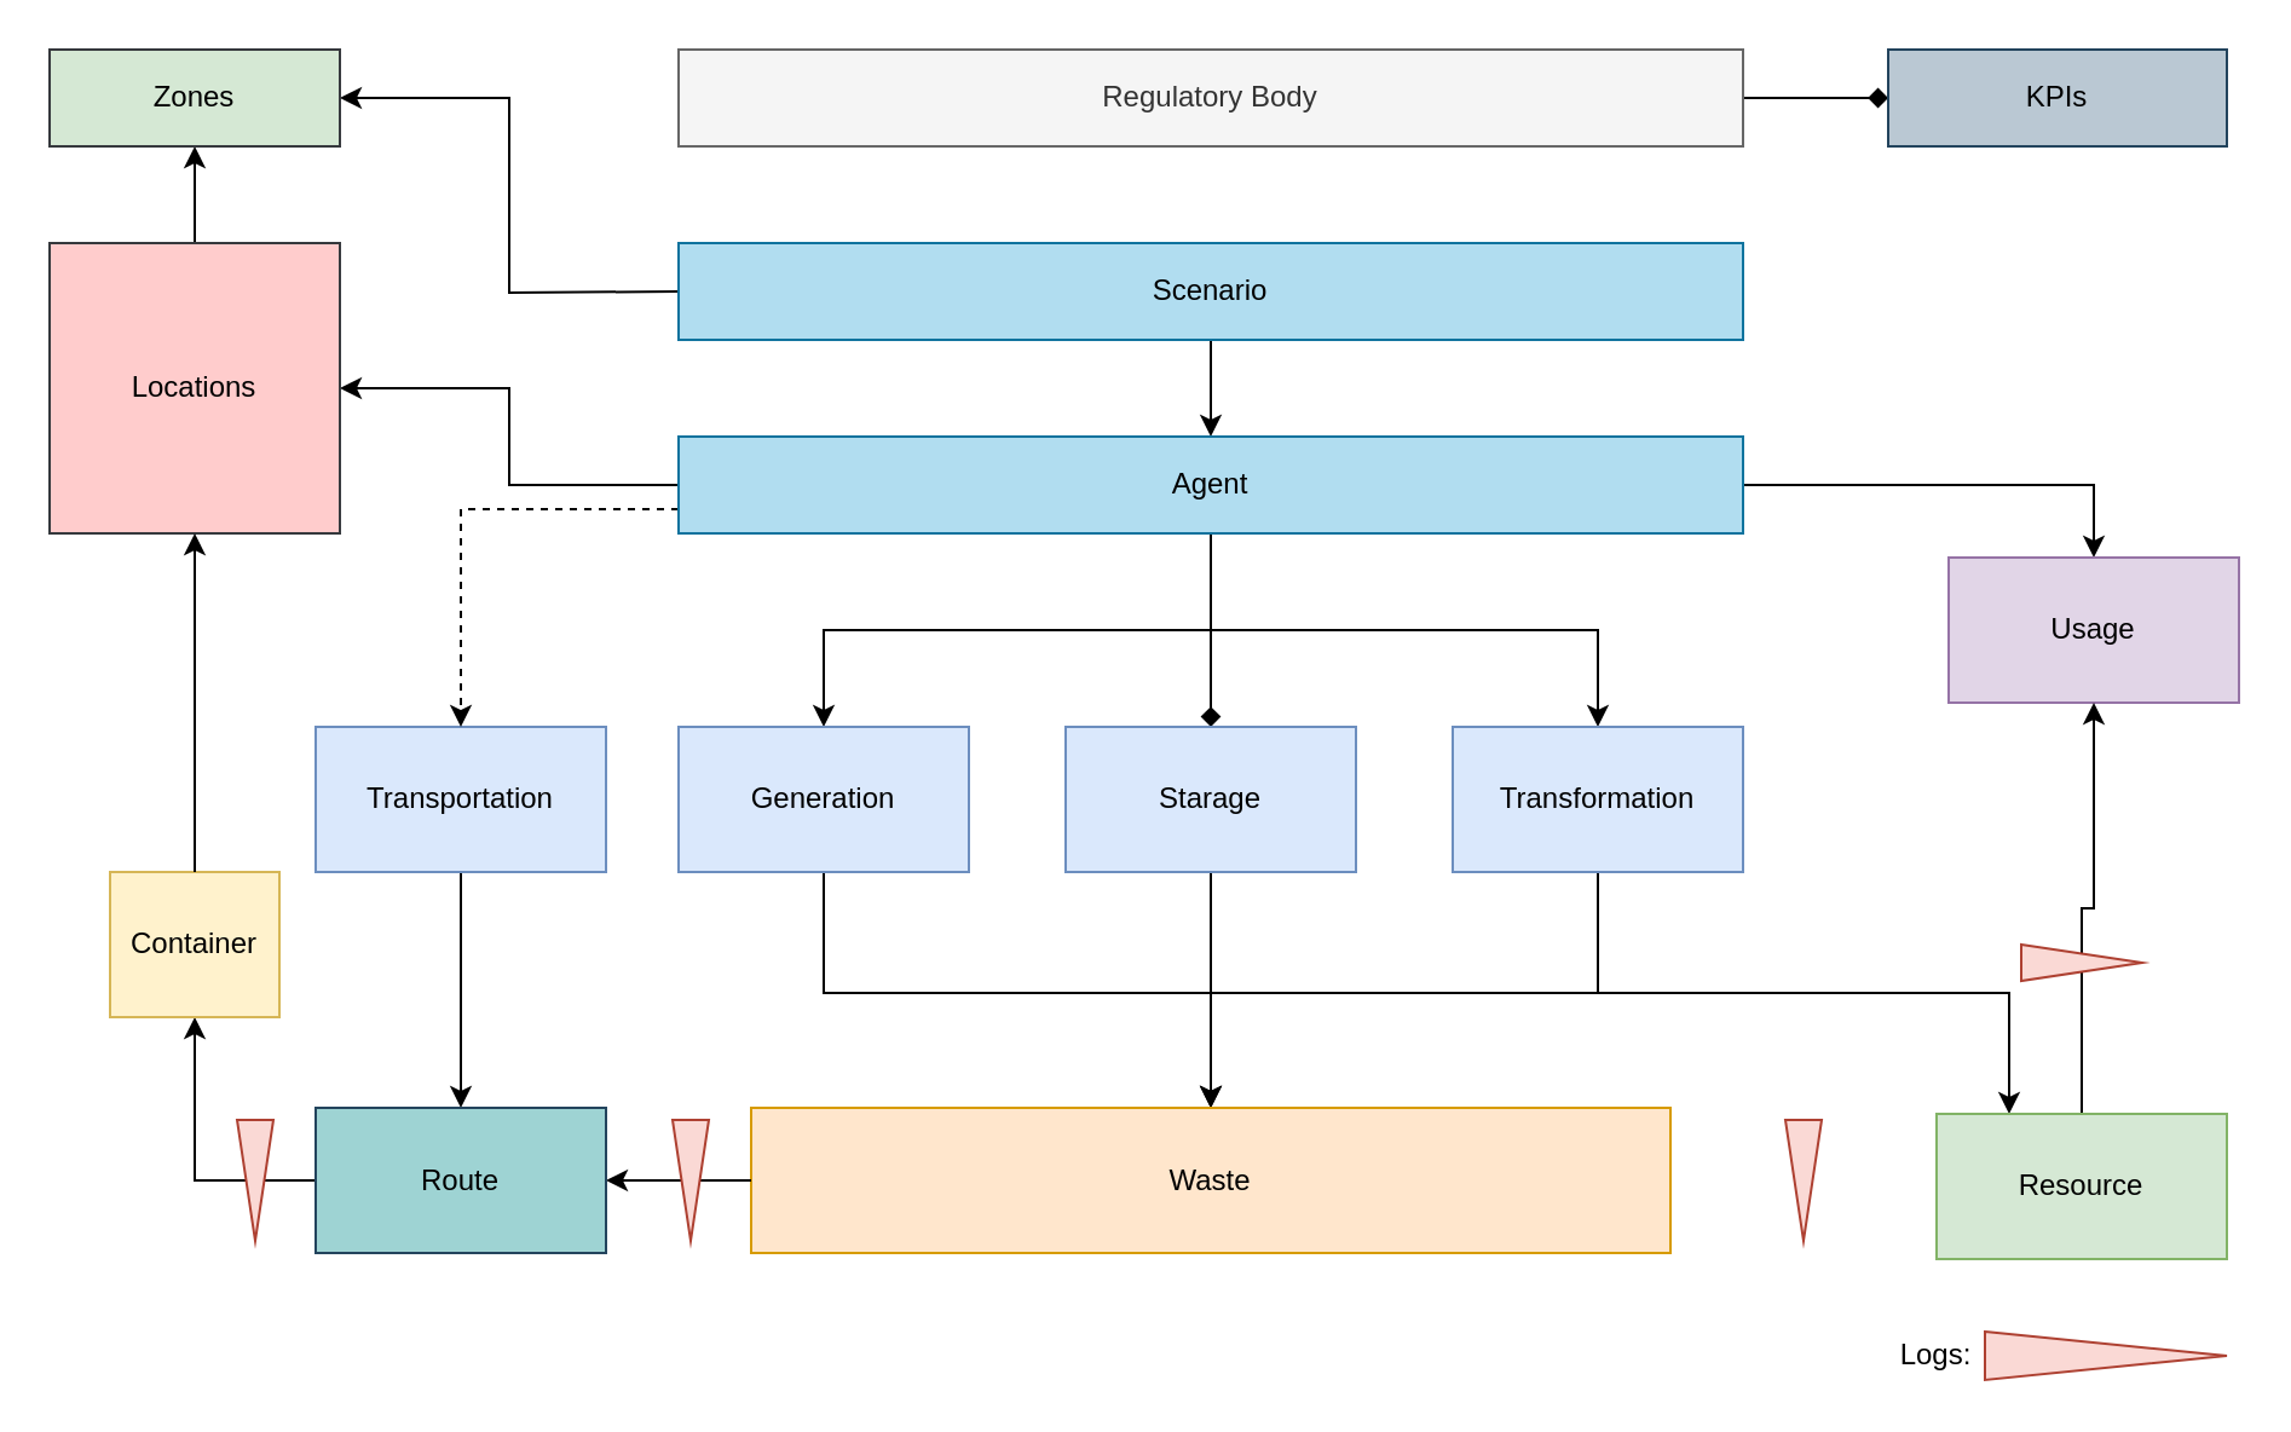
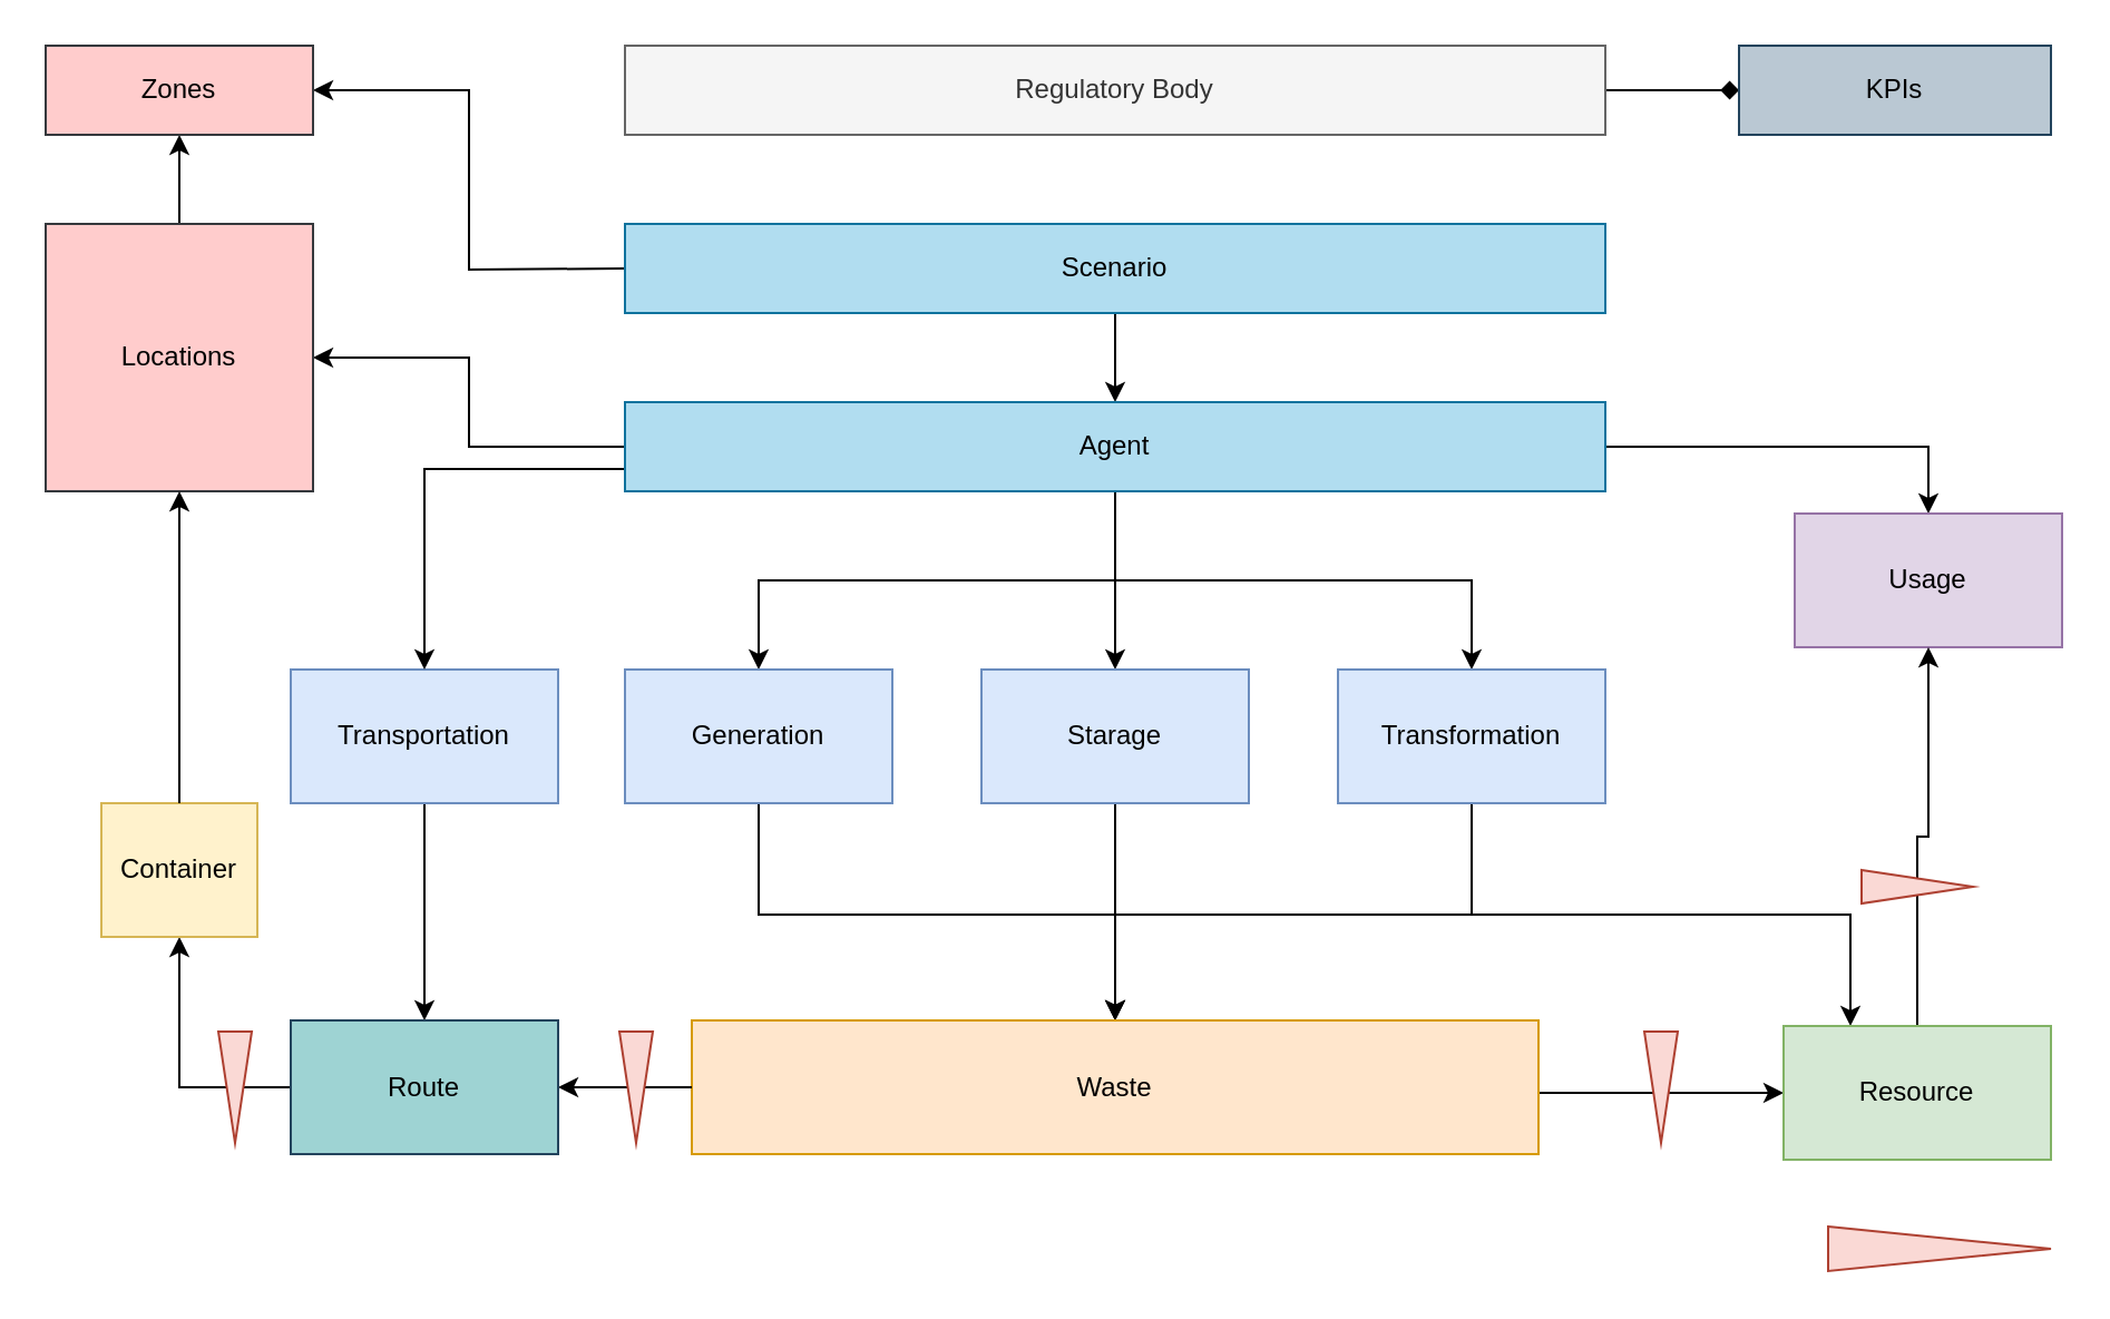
  <mxCell id="0" />
  <mxCell id="1" parent="0" />
  <mxCell id="2" style="edgeStyle=orthogonalEdgeStyle;rounded=0;orthogonalLoop=1;jettySize=auto;html=1;exitX=1;exitY=0.5;exitDx=0;exitDy=0;endArrow=diamond;" parent="1" source="3" target="4" edge="1"><mxGeometry relative="1" as="geometry" /></mxCell>
  <mxCell id="3" value="Regulatory Body" style="rounded=0;whiteSpace=wrap;html=1;fillColor=#f5f5f5;strokeColor=#666666;fontColor=#333333;" parent="1" vertex="1"><mxGeometry x="280" y="20" width="440" height="40" as="geometry" /></mxCell>
  <mxCell id="4" value="KPIs" style="rounded=0;whiteSpace=wrap;html=1;fillColor=#bac8d3;strokeColor=#23445d;" parent="1" vertex="1"><mxGeometry x="780" y="20" width="140" height="40" as="geometry" /></mxCell>
  <mxCell id="5" style="edgeStyle=orthogonalEdgeStyle;rounded=0;orthogonalLoop=1;jettySize=auto;html=1;" parent="1" source="6" target="33" edge="1"><mxGeometry relative="1" as="geometry" /></mxCell>
  <mxCell id="6" value="Transportation" style="rounded=0;whiteSpace=wrap;html=1;fillColor=#dae8fc;strokeColor=#6c8ebf;" parent="1" vertex="1"><mxGeometry x="130" y="300" width="120" height="60" as="geometry" /></mxCell>
  <mxCell id="7" style="edgeStyle=orthogonalEdgeStyle;rounded=0;orthogonalLoop=1;jettySize=auto;html=1;exitX=0.5;exitY=1;exitDx=0;exitDy=0;entryX=0.5;entryY=0;entryDx=0;entryDy=0;" parent="1" source="30" target="19" edge="1"><mxGeometry relative="1" as="geometry" /></mxCell>
- <mxCell id="8" style="edgeStyle=orthogonalEdgeStyle;rounded=0;orthogonalLoop=1;jettySize=auto;html=1;exitX=0.5;exitY=1;exitDx=0;exitDy=0;endArrow=diamond;" parent="1" source="30" target="17" edge="1"><mxGeometry relative="1" as="geometry" /></mxCell>
+ <mxCell id="8" style="edgeStyle=orthogonalEdgeStyle;rounded=0;orthogonalLoop=1;jettySize=auto;html=1;exitX=0.5;exitY=1;exitDx=0;exitDy=0;" parent="1" source="30" target="17" edge="1"><mxGeometry relative="1" as="geometry" /></mxCell>
  <mxCell id="9" style="edgeStyle=orthogonalEdgeStyle;rounded=0;orthogonalLoop=1;jettySize=auto;html=1;exitX=0.5;exitY=1;exitDx=0;exitDy=0;" parent="1" source="30" target="15" edge="1"><mxGeometry relative="1" as="geometry" /></mxCell>
  <mxCell id="10" style="edgeStyle=orthogonalEdgeStyle;rounded=0;orthogonalLoop=1;jettySize=auto;html=1;exitX=1;exitY=0.5;exitDx=0;exitDy=0;" parent="1" source="30" target="20" edge="1"><mxGeometry relative="1" as="geometry" /></mxCell>
  <mxCell id="11" style="edgeStyle=orthogonalEdgeStyle;rounded=0;orthogonalLoop=1;jettySize=auto;html=1;exitX=0.5;exitY=1;exitDx=0;exitDy=0;entryX=0.5;entryY=0;entryDx=0;entryDy=0;" parent="1" source="42" target="30" edge="1"><mxGeometry relative="1" as="geometry"><mxPoint x="500" y="140" as="sourcePoint" /></mxGeometry></mxCell>
  <mxCell id="12" style="edgeStyle=orthogonalEdgeStyle;rounded=0;orthogonalLoop=1;jettySize=auto;html=1;entryX=1;entryY=0.5;entryDx=0;entryDy=0;" parent="1" target="41" edge="1"><mxGeometry relative="1" as="geometry"><mxPoint x="280" y="120" as="sourcePoint" /></mxGeometry></mxCell>
  <mxCell id="13" style="edgeStyle=orthogonalEdgeStyle;rounded=0;orthogonalLoop=1;jettySize=auto;html=1;entryX=0.25;entryY=0;entryDx=0;entryDy=0;" parent="1" source="15" target="25" edge="1"><mxGeometry relative="1" as="geometry"><Array as="points"><mxPoint x="660" y="410" /><mxPoint x="830" y="410" /></Array></mxGeometry></mxCell>
  <mxCell id="14" style="edgeStyle=orthogonalEdgeStyle;rounded=0;orthogonalLoop=1;jettySize=auto;html=1;entryX=0.5;entryY=0;entryDx=0;entryDy=0;" parent="1" source="15" target="23" edge="1"><mxGeometry relative="1" as="geometry"><Array as="points"><mxPoint x="660" y="410" /><mxPoint x="500" y="410" /></Array></mxGeometry></mxCell>
  <mxCell id="15" value="Transformation" style="rounded=0;whiteSpace=wrap;html=1;fillColor=#dae8fc;strokeColor=#6c8ebf;" parent="1" vertex="1"><mxGeometry x="600" y="300" width="120" height="60" as="geometry" /></mxCell>
  <mxCell id="16" style="edgeStyle=orthogonalEdgeStyle;rounded=0;orthogonalLoop=1;jettySize=auto;html=1;entryX=0.5;entryY=0;entryDx=0;entryDy=0;" parent="1" source="17" target="23" edge="1"><mxGeometry relative="1" as="geometry" /></mxCell>
  <mxCell id="17" value="Starage" style="rounded=0;whiteSpace=wrap;html=1;fillColor=#dae8fc;strokeColor=#6c8ebf;" parent="1" vertex="1"><mxGeometry x="440" y="300" width="120" height="60" as="geometry" /></mxCell>
  <mxCell id="18" style="edgeStyle=orthogonalEdgeStyle;rounded=0;orthogonalLoop=1;jettySize=auto;html=1;entryX=0.5;entryY=0;entryDx=0;entryDy=0;" parent="1" source="19" target="23" edge="1"><mxGeometry relative="1" as="geometry"><Array as="points"><mxPoint x="340" y="410" /><mxPoint x="500" y="410" /></Array></mxGeometry></mxCell>
  <mxCell id="19" value="Generation" style="rounded=0;whiteSpace=wrap;html=1;fillColor=#dae8fc;strokeColor=#6c8ebf;" parent="1" vertex="1"><mxGeometry x="280" y="300" width="120" height="60" as="geometry" /></mxCell>
  <mxCell id="20" value="Usage" style="rounded=0;whiteSpace=wrap;html=1;fillColor=#e1d5e7;strokeColor=#9673a6;" parent="1" vertex="1"><mxGeometry x="805" y="230" width="120" height="60" as="geometry" /></mxCell>
+ <mxCell id="21" style="edgeStyle=orthogonalEdgeStyle;rounded=0;orthogonalLoop=1;jettySize=auto;html=1;entryX=0;entryY=0.5;entryDx=0;entryDy=0;" parent="1" source="23" target="25" edge="1"><mxGeometry relative="1" as="geometry"><Array as="points"><mxPoint x="790" y="490" /><mxPoint x="790" y="490" /></Array></mxGeometry></mxCell>
  <mxCell id="22" style="edgeStyle=orthogonalEdgeStyle;rounded=0;orthogonalLoop=1;jettySize=auto;html=1;exitX=0;exitY=0.5;exitDx=0;exitDy=0;" parent="1" source="33" target="27" edge="1"><mxGeometry relative="1" as="geometry" /></mxCell>
  <mxCell id="23" value="Waste" style="rounded=0;whiteSpace=wrap;html=1;fillColor=#ffe6cc;strokeColor=#d79b00;" parent="1" vertex="1"><mxGeometry x="310" y="457.5" width="380" height="60" as="geometry" /></mxCell>
  <mxCell id="24" style="edgeStyle=orthogonalEdgeStyle;rounded=0;orthogonalLoop=1;jettySize=auto;html=1;" parent="1" source="25" target="20" edge="1"><mxGeometry relative="1" as="geometry" /></mxCell>
  <mxCell id="25" value="Resource" style="rounded=0;whiteSpace=wrap;html=1;fillColor=#d5e8d4;strokeColor=#82b366;" parent="1" vertex="1"><mxGeometry x="800" y="460" width="120" height="60" as="geometry" /></mxCell>
  <mxCell id="26" style="edgeStyle=orthogonalEdgeStyle;rounded=0;orthogonalLoop=1;jettySize=auto;html=1;entryX=1;entryY=0.5;entryDx=0;entryDy=0;" parent="1" source="23" target="33" edge="1"><mxGeometry relative="1" as="geometry" /></mxCell>
  <mxCell id="27" value="Container" style="rounded=0;whiteSpace=wrap;html=1;fillColor=#fff2cc;strokeColor=#d6b656;" parent="1" vertex="1"><mxGeometry x="45" y="360" width="70" height="60" as="geometry" /></mxCell>
- <mxCell id="28" style="edgeStyle=orthogonalEdgeStyle;rounded=0;orthogonalLoop=1;jettySize=auto;html=1;exitX=0;exitY=0.75;exitDx=0;exitDy=0;entryX=0.5;entryY=0;entryDx=0;entryDy=0;dashed=1;" parent="1" source="30" target="6" edge="1"><mxGeometry relative="1" as="geometry" /></mxCell>
+ <mxCell id="28" style="edgeStyle=orthogonalEdgeStyle;rounded=0;orthogonalLoop=1;jettySize=auto;html=1;exitX=0;exitY=0.75;exitDx=0;exitDy=0;entryX=0.5;entryY=0;entryDx=0;entryDy=0;" parent="1" source="30" target="6" edge="1"><mxGeometry relative="1" as="geometry" /></mxCell>
  <mxCell id="29" style="edgeStyle=orthogonalEdgeStyle;rounded=0;orthogonalLoop=1;jettySize=auto;html=1;entryX=1;entryY=0.5;entryDx=0;entryDy=0;" parent="1" source="30" target="35" edge="1"><mxGeometry relative="1" as="geometry" /></mxCell>
  <mxCell id="30" value="Agent" style="rounded=0;whiteSpace=wrap;html=1;fillColor=#b1ddf0;strokeColor=#10739e;" parent="1" vertex="1"><mxGeometry x="280" y="180" width="440" height="40" as="geometry" /></mxCell>
  <mxCell id="31" value="" style="triangle;whiteSpace=wrap;html=1;fillColor=#fad9d5;strokeColor=#ae4132;" parent="1" vertex="1"><mxGeometry x="820" y="550" width="100" height="20" as="geometry" /></mxCell>
- <mxCell id="32" value="Logs:" style="text;html=1;strokeColor=none;fillColor=none;align=center;verticalAlign=middle;whiteSpace=wrap;rounded=0;" parent="1" vertex="1"><mxGeometry x="780" y="550" width="40" height="20" as="geometry" /></mxCell>
  <mxCell id="33" value="Route" style="rounded=0;whiteSpace=wrap;html=1;strokeColor=#23445d;fillColor=#9ED3D3;" parent="1" vertex="1"><mxGeometry x="130" y="457.5" width="120" height="60" as="geometry" /></mxCell>
  <mxCell id="34" style="edgeStyle=orthogonalEdgeStyle;rounded=0;orthogonalLoop=1;jettySize=auto;html=1;entryX=0.5;entryY=1;entryDx=0;entryDy=0;" parent="1" source="35" target="41" edge="1"><mxGeometry relative="1" as="geometry" /></mxCell>
  <mxCell id="35" value="Locations" style="rounded=0;whiteSpace=wrap;html=1;fillColor=#ffcccc;strokeColor=#36393d;" parent="1" vertex="1"><mxGeometry x="20" y="100" width="120" height="120" as="geometry" /></mxCell>
  <mxCell id="36" value="" style="triangle;whiteSpace=wrap;html=1;fillColor=#fad9d5;strokeColor=#ae4132;rotation=90;" parent="1" vertex="1"><mxGeometry x="720" y="480" width="50" height="15" as="geometry" /></mxCell>
  <mxCell id="37" value="" style="triangle;whiteSpace=wrap;html=1;fillColor=#fad9d5;strokeColor=#ae4132;rotation=0;" parent="1" vertex="1"><mxGeometry x="835" y="390" width="50" height="15" as="geometry" /></mxCell>
  <mxCell id="38" value="" style="triangle;whiteSpace=wrap;html=1;fillColor=#fad9d5;strokeColor=#ae4132;rotation=90;" parent="1" vertex="1"><mxGeometry x="260" y="480" width="50" height="15" as="geometry" /></mxCell>
  <mxCell id="39" value="" style="triangle;whiteSpace=wrap;html=1;fillColor=#fad9d5;strokeColor=#ae4132;rotation=90;" parent="1" vertex="1"><mxGeometry x="80" y="480" width="50" height="15" as="geometry" /></mxCell>
  <mxCell id="40" value="" style="endArrow=classic;html=1;exitX=0.5;exitY=0;exitDx=0;exitDy=0;entryX=0.5;entryY=1;entryDx=0;entryDy=0;" parent="1" source="27" target="35" edge="1"><mxGeometry width="50" height="50" relative="1" as="geometry"><mxPoint x="460" y="260" as="sourcePoint" /><mxPoint x="510" y="210" as="targetPoint" /></mxGeometry></mxCell>
- <mxCell id="41" value="Zones" style="rounded=0;whiteSpace=wrap;html=1;fillColor=#d5e8d4;strokeColor=#36393d;" parent="1" vertex="1"><mxGeometry x="20" y="20" width="120" height="40" as="geometry" /></mxCell>
+ <mxCell id="41" value="Zones" style="rounded=0;whiteSpace=wrap;html=1;fillColor=#ffcccc;strokeColor=#36393d;" parent="1" vertex="1"><mxGeometry x="20" y="20" width="120" height="40" as="geometry" /></mxCell>
  <mxCell id="42" value="Scenario" style="rounded=0;whiteSpace=wrap;html=1;fillColor=#b1ddf0;strokeColor=#10739e;" vertex="1" parent="1"><mxGeometry x="280" y="100" width="440" height="40" as="geometry" /></mxCell>
